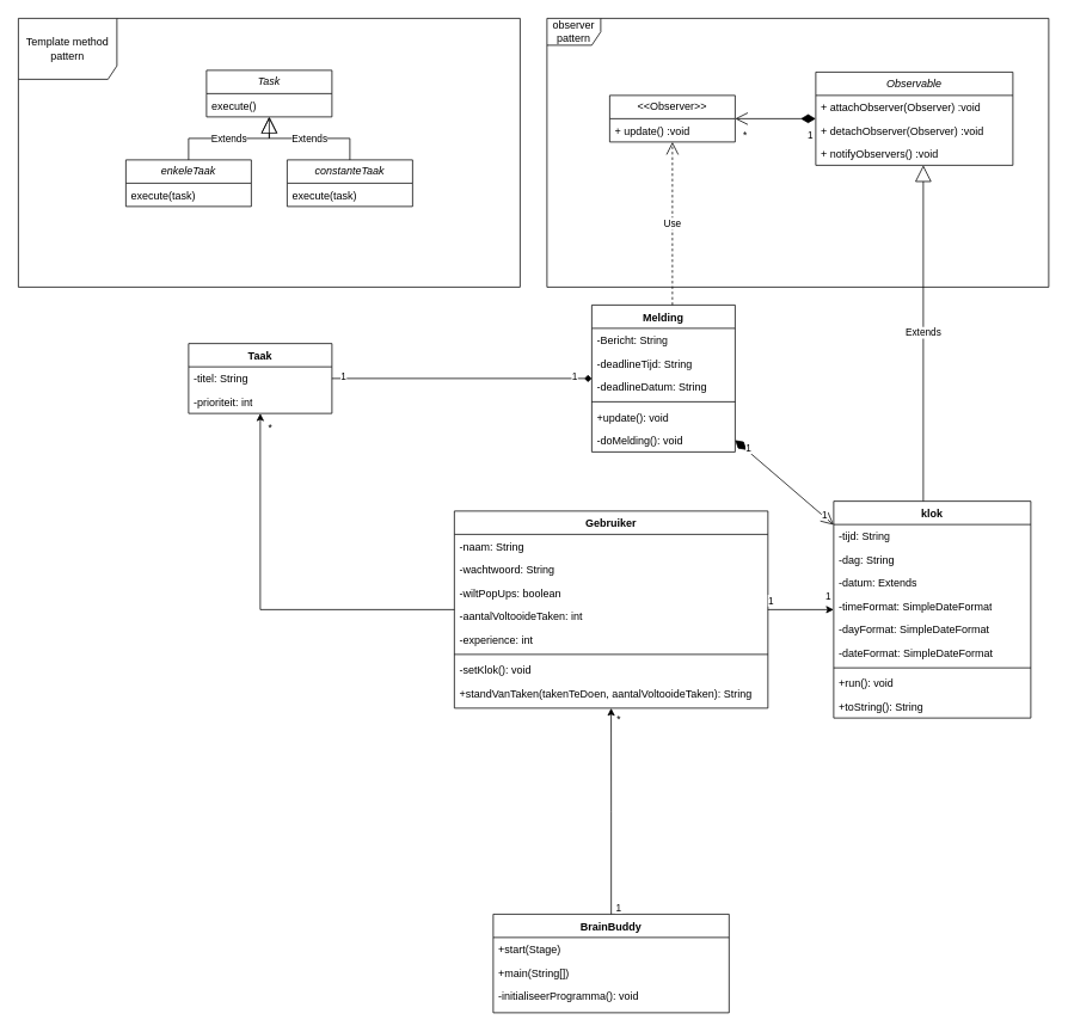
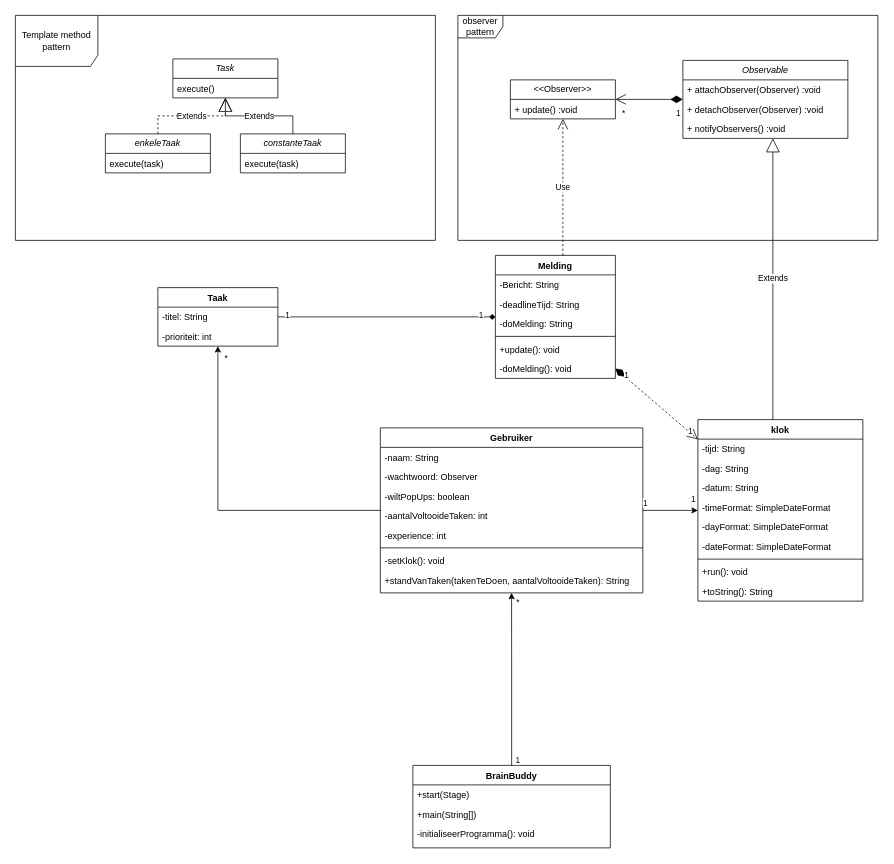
  <mxCell id="0" />
  <mxCell id="1" parent="0" />
  <mxCell id="2" value="Gebruiker" style="swimlane;fontStyle=1;align=center;verticalAlign=top;childLayout=stackLayout;horizontal=1;startSize=26;horizontalStack=0;resizeParent=1;resizeLast=0;collapsible=1;marginBottom=0;rounded=0;shadow=0;strokeWidth=1;" parent="1" vertex="1"><mxGeometry x="506.63" y="570" width="349.99" height="220" as="geometry"><mxRectangle x="460" y="70" width="160" height="26" as="alternateBounds" /></mxGeometry></mxCell>
  <mxCell id="3" value="-naam: String" style="text;align=left;verticalAlign=top;spacingLeft=4;spacingRight=4;overflow=hidden;rotatable=0;points=[[0,0.5],[1,0.5]];portConstraint=eastwest;" parent="2" vertex="1"><mxGeometry y="26" width="349.99" height="26" as="geometry" /></mxCell>
- <mxCell id="4" value="-wachtwoord: String" style="text;align=left;verticalAlign=top;spacingLeft=4;spacingRight=4;overflow=hidden;rotatable=0;points=[[0,0.5],[1,0.5]];portConstraint=eastwest;rounded=0;shadow=0;html=0;" parent="2" vertex="1"><mxGeometry y="52" width="349.99" height="26" as="geometry" /></mxCell>
+ <mxCell id="4" value="-wachtwoord: Observer" style="text;align=left;verticalAlign=top;spacingLeft=4;spacingRight=4;overflow=hidden;rotatable=0;points=[[0,0.5],[1,0.5]];portConstraint=eastwest;rounded=0;shadow=0;html=0;" parent="2" vertex="1"><mxGeometry y="52" width="349.99" height="26" as="geometry" /></mxCell>
  <mxCell id="5" value="-wiltPopUps: boolean" style="text;align=left;verticalAlign=top;spacingLeft=4;spacingRight=4;overflow=hidden;rotatable=0;points=[[0,0.5],[1,0.5]];portConstraint=eastwest;rounded=0;shadow=0;html=0;" parent="2" vertex="1"><mxGeometry y="78" width="349.99" height="26" as="geometry" /></mxCell>
  <mxCell id="6" value="-aantalVoltooideTaken: int" style="text;align=left;verticalAlign=top;spacingLeft=4;spacingRight=4;overflow=hidden;rotatable=0;points=[[0,0.5],[1,0.5]];portConstraint=eastwest;rounded=0;shadow=0;html=0;" parent="2" vertex="1"><mxGeometry y="104" width="349.99" height="26" as="geometry" /></mxCell>
  <mxCell id="7" value="-experience: int" style="text;align=left;verticalAlign=top;spacingLeft=4;spacingRight=4;overflow=hidden;rotatable=0;points=[[0,0.5],[1,0.5]];portConstraint=eastwest;rounded=0;shadow=0;html=0;" parent="2" vertex="1"><mxGeometry y="130" width="349.99" height="26" as="geometry" /></mxCell>
  <mxCell id="8" value="" style="line;strokeWidth=1;fillColor=none;align=left;verticalAlign=middle;spacingTop=-1;spacingLeft=3;spacingRight=3;rotatable=0;labelPosition=right;points=[];portConstraint=eastwest;strokeColor=inherit;" vertex="1" parent="2"><mxGeometry y="156" width="349.99" height="8" as="geometry" /></mxCell>
  <mxCell id="9" value="-setKlok(): void" style="text;align=left;verticalAlign=top;spacingLeft=4;spacingRight=4;overflow=hidden;rotatable=0;points=[[0,0.5],[1,0.5]];portConstraint=eastwest;rounded=0;shadow=0;html=0;" vertex="1" parent="2"><mxGeometry y="164" width="349.99" height="26" as="geometry" /></mxCell>
  <mxCell id="10" value="+standVanTaken(takenTeDoen, aantalVoltooideTaken): String" style="text;align=left;verticalAlign=top;spacingLeft=4;spacingRight=4;overflow=hidden;rotatable=0;points=[[0,0.5],[1,0.5]];portConstraint=eastwest;rounded=0;shadow=0;html=0;" vertex="1" parent="2"><mxGeometry y="190" width="349.99" height="26" as="geometry" /></mxCell>
  <mxCell id="11" value="Taak" style="swimlane;fontStyle=1;align=center;verticalAlign=top;childLayout=stackLayout;horizontal=1;startSize=26;horizontalStack=0;resizeParent=1;resizeParentMax=0;resizeLast=0;collapsible=1;marginBottom=0;whiteSpace=wrap;html=1;" parent="1" vertex="1"><mxGeometry x="210" y="383" width="160" height="78" as="geometry" /></mxCell>
  <mxCell id="12" value="-titel: String" style="text;strokeColor=none;fillColor=none;align=left;verticalAlign=top;spacingLeft=4;spacingRight=4;overflow=hidden;rotatable=0;points=[[0,0.5],[1,0.5]];portConstraint=eastwest;whiteSpace=wrap;html=1;" parent="11" vertex="1"><mxGeometry y="26" width="160" height="26" as="geometry" /></mxCell>
  <mxCell id="13" value="-prioriteit: int" style="text;strokeColor=none;fillColor=none;align=left;verticalAlign=top;spacingLeft=4;spacingRight=4;overflow=hidden;rotatable=0;points=[[0,0.5],[1,0.5]];portConstraint=eastwest;whiteSpace=wrap;html=1;" parent="11" vertex="1"><mxGeometry y="52" width="160" height="26" as="geometry" /></mxCell>
  <mxCell id="14" value="Melding" style="swimlane;fontStyle=1;align=center;verticalAlign=top;childLayout=stackLayout;horizontal=1;startSize=26;horizontalStack=0;resizeParent=1;resizeParentMax=0;resizeLast=0;collapsible=1;marginBottom=0;whiteSpace=wrap;html=1;" parent="1" vertex="1"><mxGeometry x="660" y="340" width="160" height="164" as="geometry" /></mxCell>
  <mxCell id="15" value="-Bericht: String" style="text;strokeColor=none;fillColor=none;align=left;verticalAlign=top;spacingLeft=4;spacingRight=4;overflow=hidden;rotatable=0;points=[[0,0.5],[1,0.5]];portConstraint=eastwest;whiteSpace=wrap;html=1;" parent="14" vertex="1"><mxGeometry y="26" width="160" height="26" as="geometry" /></mxCell>
  <mxCell id="16" value="-deadlineTijd: String" style="text;strokeColor=none;fillColor=none;align=left;verticalAlign=top;spacingLeft=4;spacingRight=4;overflow=hidden;rotatable=0;points=[[0,0.5],[1,0.5]];portConstraint=eastwest;whiteSpace=wrap;html=1;" vertex="1" parent="14"><mxGeometry y="52" width="160" height="26" as="geometry" /></mxCell>
- <mxCell id="17" value="-deadlineDatum: String" style="text;strokeColor=none;fillColor=none;align=left;verticalAlign=top;spacingLeft=4;spacingRight=4;overflow=hidden;rotatable=0;points=[[0,0.5],[1,0.5]];portConstraint=eastwest;whiteSpace=wrap;html=1;" vertex="1" parent="14"><mxGeometry y="78" width="160" height="26" as="geometry" /></mxCell>
+ <mxCell id="17" value="-doMelding: String" style="text;strokeColor=none;fillColor=none;align=left;verticalAlign=top;spacingLeft=4;spacingRight=4;overflow=hidden;rotatable=0;points=[[0,0.5],[1,0.5]];portConstraint=eastwest;whiteSpace=wrap;html=1;" vertex="1" parent="14"><mxGeometry y="78" width="160" height="26" as="geometry" /></mxCell>
  <mxCell id="18" value="" style="line;strokeWidth=1;fillColor=none;align=left;verticalAlign=middle;spacingTop=-1;spacingLeft=3;spacingRight=3;rotatable=0;labelPosition=right;points=[];portConstraint=eastwest;strokeColor=inherit;" parent="14" vertex="1"><mxGeometry y="104" width="160" height="8" as="geometry" /></mxCell>
  <mxCell id="19" value="+update(): void" style="text;strokeColor=none;fillColor=none;align=left;verticalAlign=top;spacingLeft=4;spacingRight=4;overflow=hidden;rotatable=0;points=[[0,0.5],[1,0.5]];portConstraint=eastwest;whiteSpace=wrap;html=1;" parent="14" vertex="1"><mxGeometry y="112" width="160" height="26" as="geometry" /></mxCell>
  <mxCell id="20" value="-doMelding(): void" style="text;strokeColor=none;fillColor=none;align=left;verticalAlign=top;spacingLeft=4;spacingRight=4;overflow=hidden;rotatable=0;points=[[0,0.5],[1,0.5]];portConstraint=eastwest;whiteSpace=wrap;html=1;" vertex="1" parent="14"><mxGeometry y="138" width="160" height="26" as="geometry" /></mxCell>
  <mxCell id="21" value="BrainBuddy" style="swimlane;fontStyle=1;align=center;verticalAlign=top;childLayout=stackLayout;horizontal=1;startSize=26;horizontalStack=0;resizeParent=1;resizeLast=0;collapsible=1;marginBottom=0;rounded=0;shadow=0;strokeWidth=1;" parent="1" vertex="1"><mxGeometry x="550.01" y="1020" width="263.25" height="110" as="geometry"><mxRectangle x="230" y="140" width="160" height="26" as="alternateBounds" /></mxGeometry></mxCell>
  <mxCell id="22" value="+start(Stage)" style="text;align=left;verticalAlign=top;spacingLeft=4;spacingRight=4;overflow=hidden;rotatable=0;points=[[0,0.5],[1,0.5]];portConstraint=eastwest;" parent="21" vertex="1"><mxGeometry y="26" width="263.25" height="26" as="geometry" /></mxCell>
  <mxCell id="23" value="+main(String[])" style="text;align=left;verticalAlign=top;spacingLeft=4;spacingRight=4;overflow=hidden;rotatable=0;points=[[0,0.5],[1,0.5]];portConstraint=eastwest;" parent="21" vertex="1"><mxGeometry y="52" width="263.25" height="26" as="geometry" /></mxCell>
  <mxCell id="24" value="-initialiseerProgramma(): void" style="text;align=left;verticalAlign=top;spacingLeft=4;spacingRight=4;overflow=hidden;rotatable=0;points=[[0,0.5],[1,0.5]];portConstraint=eastwest;" parent="21" vertex="1"><mxGeometry y="78" width="263.25" height="26" as="geometry" /></mxCell>
  <mxCell id="25" style="edgeStyle=orthogonalEdgeStyle;rounded=0;orthogonalLoop=1;jettySize=auto;html=1;" parent="1" source="21" target="2" edge="1"><mxGeometry relative="1" as="geometry" /></mxCell>
  <mxCell id="26" value="*" style="edgeLabel;html=1;align=center;verticalAlign=middle;resizable=0;points=[];" vertex="1" connectable="0" parent="25"><mxGeometry x="0.779" y="-1" relative="1" as="geometry"><mxPoint x="7" y="-14" as="offset" /></mxGeometry></mxCell>
  <mxCell id="27" value="1" style="edgeLabel;html=1;align=center;verticalAlign=middle;resizable=0;points=[];" vertex="1" connectable="0" parent="25"><mxGeometry x="-0.93" relative="1" as="geometry"><mxPoint x="8" as="offset" /></mxGeometry></mxCell>
  <mxCell id="28" style="edgeStyle=orthogonalEdgeStyle;rounded=0;orthogonalLoop=1;jettySize=auto;html=1;" parent="1" source="2" target="11" edge="1"><mxGeometry relative="1" as="geometry" /></mxCell>
  <mxCell id="29" value="*" style="edgeLabel;html=1;align=center;verticalAlign=middle;resizable=0;points=[];" vertex="1" connectable="0" parent="28"><mxGeometry x="0.872" y="-2" relative="1" as="geometry"><mxPoint x="8" y="-12" as="offset" /></mxGeometry></mxCell>
  <mxCell id="30" style="edgeStyle=orthogonalEdgeStyle;rounded=0;orthogonalLoop=1;jettySize=auto;html=1;endArrow=diamond;" parent="1" source="11" target="14" edge="1"><mxGeometry relative="1" as="geometry" /></mxCell>
  <mxCell id="31" value="1" style="edgeLabel;html=1;align=center;verticalAlign=middle;resizable=0;points=[];" vertex="1" connectable="0" parent="30"><mxGeometry x="-0.92" y="3" relative="1" as="geometry"><mxPoint as="offset" /></mxGeometry></mxCell>
  <mxCell id="32" value="1" style="edgeLabel;html=1;align=center;verticalAlign=middle;resizable=0;points=[];" vertex="1" connectable="0" parent="30"><mxGeometry x="0.86" y="3" relative="1" as="geometry"><mxPoint as="offset" /></mxGeometry></mxCell>
  <mxCell id="33" value="&amp;lt;&amp;lt;Observer&amp;gt;&amp;gt;" style="swimlane;fontStyle=0;childLayout=stackLayout;horizontal=1;startSize=26;fillColor=none;horizontalStack=0;resizeParent=1;resizeParentMax=0;resizeLast=0;collapsible=1;marginBottom=0;whiteSpace=wrap;html=1;" parent="1" vertex="1"><mxGeometry x="680" y="106" width="140" height="52" as="geometry" /></mxCell>
  <mxCell id="34" value="+ update() :void" style="text;strokeColor=none;fillColor=none;align=left;verticalAlign=top;spacingLeft=4;spacingRight=4;overflow=hidden;rotatable=0;points=[[0,0.5],[1,0.5]];portConstraint=eastwest;whiteSpace=wrap;html=1;" parent="33" vertex="1"><mxGeometry y="26" width="140" height="26" as="geometry" /></mxCell>
  <mxCell id="35" value="&lt;i&gt;Observable&lt;/i&gt;" style="swimlane;fontStyle=0;childLayout=stackLayout;horizontal=1;startSize=26;fillColor=none;horizontalStack=0;resizeParent=1;resizeParentMax=0;resizeLast=0;collapsible=1;marginBottom=0;whiteSpace=wrap;html=1;" parent="1" vertex="1"><mxGeometry x="910" y="80" width="220" height="104" as="geometry" /></mxCell>
  <mxCell id="36" value="+ attachObserver(Observer) :void" style="text;strokeColor=none;fillColor=none;align=left;verticalAlign=top;spacingLeft=4;spacingRight=4;overflow=hidden;rotatable=0;points=[[0,0.5],[1,0.5]];portConstraint=eastwest;whiteSpace=wrap;html=1;" parent="35" vertex="1"><mxGeometry y="26" width="220" height="26" as="geometry" /></mxCell>
  <mxCell id="37" value="+ detachObserver(Observer) :void" style="text;strokeColor=none;fillColor=none;align=left;verticalAlign=top;spacingLeft=4;spacingRight=4;overflow=hidden;rotatable=0;points=[[0,0.5],[1,0.5]];portConstraint=eastwest;whiteSpace=wrap;html=1;" parent="35" vertex="1"><mxGeometry y="52" width="220" height="26" as="geometry" /></mxCell>
  <mxCell id="38" value="+ notifyObservers() :void" style="text;strokeColor=none;fillColor=none;align=left;verticalAlign=top;spacingLeft=4;spacingRight=4;overflow=hidden;rotatable=0;points=[[0,0.5],[1,0.5]];portConstraint=eastwest;whiteSpace=wrap;html=1;" parent="35" vertex="1"><mxGeometry y="78" width="220" height="26" as="geometry" /></mxCell>
  <mxCell id="39" value="" style="endArrow=open;html=1;endSize=12;startArrow=diamondThin;startSize=14;startFill=1;edgeStyle=orthogonalEdgeStyle;align=left;verticalAlign=bottom;rounded=0;" parent="1" source="35" target="33" edge="1"><mxGeometry x="-1" y="3" relative="1" as="geometry"><mxPoint x="710" y="250" as="sourcePoint" /><mxPoint x="870" y="250" as="targetPoint" /><mxPoint as="offset" /></mxGeometry></mxCell>
  <mxCell id="40" value="*" style="edgeLabel;html=1;align=center;verticalAlign=middle;resizable=0;points=[];" vertex="1" connectable="0" parent="39"><mxGeometry x="0.605" y="-1" relative="1" as="geometry"><mxPoint x="-8" y="19" as="offset" /></mxGeometry></mxCell>
  <mxCell id="41" value="1" style="edgeLabel;html=1;align=center;verticalAlign=middle;resizable=0;points=[];" vertex="1" connectable="0" parent="39"><mxGeometry x="-0.84" y="-1" relative="1" as="geometry"><mxPoint y="19" as="offset" /></mxGeometry></mxCell>
  <mxCell id="42" value="observer pattern" style="shape=umlFrame;whiteSpace=wrap;html=1;pointerEvents=0;" parent="1" vertex="1"><mxGeometry x="610" y="20" width="560" height="300" as="geometry" /></mxCell>
  <mxCell id="43" value="Template method pattern" style="shape=umlFrame;whiteSpace=wrap;html=1;pointerEvents=0;width=110;height=68;" parent="1" vertex="1"><mxGeometry x="20" y="20" width="560" height="300" as="geometry" /></mxCell>
  <mxCell id="44" value="&lt;i&gt;Task&lt;/i&gt;" style="swimlane;fontStyle=0;childLayout=stackLayout;horizontal=1;startSize=26;fillColor=none;horizontalStack=0;resizeParent=1;resizeParentMax=0;resizeLast=0;collapsible=1;marginBottom=0;whiteSpace=wrap;html=1;" parent="1" vertex="1"><mxGeometry x="230" y="78" width="140" height="52" as="geometry" /></mxCell>
  <mxCell id="45" value="execute()" style="text;strokeColor=none;fillColor=none;align=left;verticalAlign=top;spacingLeft=4;spacingRight=4;overflow=hidden;rotatable=0;points=[[0,0.5],[1,0.5]];portConstraint=eastwest;whiteSpace=wrap;html=1;" parent="44" vertex="1"><mxGeometry y="26" width="140" height="26" as="geometry" /></mxCell>
  <mxCell id="46" value="&lt;i&gt;enkeleTaak&lt;/i&gt;" style="swimlane;fontStyle=0;childLayout=stackLayout;horizontal=1;startSize=26;fillColor=none;horizontalStack=0;resizeParent=1;resizeParentMax=0;resizeLast=0;collapsible=1;marginBottom=0;whiteSpace=wrap;html=1;" parent="1" vertex="1"><mxGeometry x="140" y="178" width="140" height="52" as="geometry" /></mxCell>
  <mxCell id="47" value="execute(task)" style="text;strokeColor=none;fillColor=none;align=left;verticalAlign=top;spacingLeft=4;spacingRight=4;overflow=hidden;rotatable=0;points=[[0,0.5],[1,0.5]];portConstraint=eastwest;whiteSpace=wrap;html=1;" parent="46" vertex="1"><mxGeometry y="26" width="140" height="26" as="geometry" /></mxCell>
  <mxCell id="48" value="&lt;i&gt;constanteTaak&lt;/i&gt;" style="swimlane;fontStyle=0;childLayout=stackLayout;horizontal=1;startSize=26;fillColor=none;horizontalStack=0;resizeParent=1;resizeParentMax=0;resizeLast=0;collapsible=1;marginBottom=0;whiteSpace=wrap;html=1;" parent="1" vertex="1"><mxGeometry y="178" width="140" height="52" as="geometry" x="320" /></mxCell>
  <mxCell id="49" value="execute(task)" style="text;strokeColor=none;fillColor=none;align=left;verticalAlign=top;spacingLeft=4;spacingRight=4;overflow=hidden;rotatable=0;points=[[0,0.5],[1,0.5]];portConstraint=eastwest;whiteSpace=wrap;html=1;" parent="48" vertex="1"><mxGeometry y="26" width="140" height="26" as="geometry" /></mxCell>
- <mxCell id="50" value="Extends" style="endArrow=block;endSize=16;endFill=0;html=1;rounded=0;edgeStyle=elbowEdgeStyle;elbow=vertical;" parent="1" source="46" target="44" edge="1"><mxGeometry width="160" relative="1" as="geometry"><mxPoint x="150" y="198" as="sourcePoint" /><mxPoint x="310" y="198" as="targetPoint" /></mxGeometry></mxCell>
+ <mxCell id="50" value="Extends" style="endArrow=block;endSize=16;endFill=0;html=1;rounded=0;edgeStyle=elbowEdgeStyle;elbow=vertical;dashed=1;" parent="1" source="46" target="44" edge="1"><mxGeometry width="160" relative="1" as="geometry"><mxPoint x="150" y="198" as="sourcePoint" /><mxPoint x="310" y="198" as="targetPoint" /></mxGeometry></mxCell>
  <mxCell id="51" value="Extends" style="endArrow=open;endSize=16;endFill=0;html=1;rounded=0;edgeStyle=elbowEdgeStyle;elbow=vertical;" parent="1" source="48" target="44" edge="1"><mxGeometry width="160" relative="1" as="geometry"><mxPoint x="229" y="188" as="sourcePoint" /><mxPoint x="281" y="140" as="targetPoint" /></mxGeometry></mxCell>
  <mxCell id="52" value="1" style="edgeStyle=orthogonalEdgeStyle;rounded=0;orthogonalLoop=1;jettySize=auto;html=1;" parent="1" source="2" target="54" edge="1"><mxGeometry x="-0.908" y="10" relative="1" as="geometry"><mxPoint x="597" y="678" as="sourcePoint" /><mxPoint x="970" y="560" as="targetPoint" /><mxPoint as="offset" /></mxGeometry></mxCell>
  <mxCell id="53" value="1" style="edgeLabel;html=1;align=center;verticalAlign=middle;resizable=0;points=[];" vertex="1" connectable="0" parent="52"><mxGeometry x="0.816" y="1" relative="1" as="geometry"><mxPoint y="-15" as="offset" /></mxGeometry></mxCell>
  <mxCell id="54" value="klok" style="swimlane;fontStyle=1;align=center;verticalAlign=top;childLayout=stackLayout;horizontal=1;startSize=26;horizontalStack=0;resizeParent=1;resizeParentMax=0;resizeLast=0;collapsible=1;marginBottom=0;whiteSpace=wrap;html=1;" parent="1" vertex="1"><mxGeometry x="930" y="559" width="220" height="242" as="geometry" /></mxCell>
  <mxCell id="55" value="-tijd: String" style="text;strokeColor=none;fillColor=none;align=left;verticalAlign=top;spacingLeft=4;spacingRight=4;overflow=hidden;rotatable=0;points=[[0,0.5],[1,0.5]];portConstraint=eastwest;whiteSpace=wrap;html=1;" parent="54" vertex="1"><mxGeometry y="26" width="220" height="26" as="geometry" /></mxCell>
  <mxCell id="56" value="-dag: String" style="text;strokeColor=none;fillColor=none;align=left;verticalAlign=top;spacingLeft=4;spacingRight=4;overflow=hidden;rotatable=0;points=[[0,0.5],[1,0.5]];portConstraint=eastwest;whiteSpace=wrap;html=1;" vertex="1" parent="54"><mxGeometry y="52" width="220" height="26" as="geometry" /></mxCell>
- <mxCell id="57" value="-datum: Extends" style="text;strokeColor=none;fillColor=none;align=left;verticalAlign=top;spacingLeft=4;spacingRight=4;overflow=hidden;rotatable=0;points=[[0,0.5],[1,0.5]];portConstraint=eastwest;whiteSpace=wrap;html=1;" vertex="1" parent="54"><mxGeometry y="78" width="220" height="26" as="geometry" /></mxCell>
+ <mxCell id="57" value="-datum: String" style="text;strokeColor=none;fillColor=none;align=left;verticalAlign=top;spacingLeft=4;spacingRight=4;overflow=hidden;rotatable=0;points=[[0,0.5],[1,0.5]];portConstraint=eastwest;whiteSpace=wrap;html=1;" vertex="1" parent="54"><mxGeometry y="78" width="220" height="26" as="geometry" /></mxCell>
  <mxCell id="58" value="-timeFormat: SimpleDateFormat" style="text;strokeColor=none;fillColor=none;align=left;verticalAlign=top;spacingLeft=4;spacingRight=4;overflow=hidden;rotatable=0;points=[[0,0.5],[1,0.5]];portConstraint=eastwest;whiteSpace=wrap;html=1;" vertex="1" parent="54"><mxGeometry y="104" width="220" height="26" as="geometry" /></mxCell>
  <mxCell id="59" value="-dayFormat: SimpleDateFormat" style="text;strokeColor=none;fillColor=none;align=left;verticalAlign=top;spacingLeft=4;spacingRight=4;overflow=hidden;rotatable=0;points=[[0,0.5],[1,0.5]];portConstraint=eastwest;whiteSpace=wrap;html=1;" vertex="1" parent="54"><mxGeometry y="130" width="220" height="26" as="geometry" /></mxCell>
  <mxCell id="60" value="-dateFormat: SimpleDateFormat" style="text;strokeColor=none;fillColor=none;align=left;verticalAlign=top;spacingLeft=4;spacingRight=4;overflow=hidden;rotatable=0;points=[[0,0.5],[1,0.5]];portConstraint=eastwest;whiteSpace=wrap;html=1;" vertex="1" parent="54"><mxGeometry y="156" width="220" height="26" as="geometry" /></mxCell>
  <mxCell id="61" value="" style="line;strokeWidth=1;fillColor=none;align=left;verticalAlign=middle;spacingTop=-1;spacingLeft=3;spacingRight=3;rotatable=0;labelPosition=right;points=[];portConstraint=eastwest;strokeColor=inherit;" parent="54" vertex="1"><mxGeometry y="182" width="220" height="8" as="geometry" /></mxCell>
  <mxCell id="62" value="+run(): void" style="text;strokeColor=none;fillColor=none;align=left;verticalAlign=top;spacingLeft=4;spacingRight=4;overflow=hidden;rotatable=0;points=[[0,0.5],[1,0.5]];portConstraint=eastwest;whiteSpace=wrap;html=1;" parent="54" vertex="1"><mxGeometry y="190" width="220" height="26" as="geometry" /></mxCell>
  <mxCell id="63" value="+toString(): String" style="text;strokeColor=none;fillColor=none;align=left;verticalAlign=top;spacingLeft=4;spacingRight=4;overflow=hidden;rotatable=0;points=[[0,0.5],[1,0.5]];portConstraint=eastwest;whiteSpace=wrap;html=1;" parent="54" vertex="1"><mxGeometry y="216" width="220" height="26" as="geometry" /></mxCell>
  <mxCell id="64" value="Use" style="endArrow=open;endSize=12;dashed=1;html=1;rounded=0;edgeStyle=elbowEdgeStyle;" parent="1" source="14" target="33" edge="1"><mxGeometry width="160" relative="1" as="geometry"><mxPoint x="640" y="670" as="sourcePoint" /><mxPoint x="800" y="670" as="targetPoint" /></mxGeometry></mxCell>
  <mxCell id="65" value="Extends" style="endArrow=block;endSize=16;endFill=0;html=1;rounded=0;edgeStyle=elbowEdgeStyle;" parent="1" source="54" target="35" edge="1"><mxGeometry width="160" relative="1" as="geometry"><mxPoint x="600" y="590" as="sourcePoint" /><mxPoint x="760" y="590" as="targetPoint" /></mxGeometry></mxCell>
- <mxCell id="66" value="" style="endArrow=open;html=1;endSize=12;startArrow=diamondThin;startSize=14;startFill=1;align=left;verticalAlign=bottom;rounded=0;" edge="1" parent="1" source="14" target="54"><mxGeometry x="-1" y="3" relative="1" as="geometry"><mxPoint x="980" y="142" as="sourcePoint" /><mxPoint x="830" y="142" as="targetPoint" /><mxPoint as="offset" /></mxGeometry></mxCell>
+ <mxCell id="66" value="" style="endArrow=open;html=1;endSize=12;startArrow=diamondThin;startSize=14;startFill=1;align=left;verticalAlign=bottom;rounded=0;dashed=1;" edge="1" parent="1" source="14" target="54"><mxGeometry x="-1" y="3" relative="1" as="geometry"><mxPoint x="980" y="142" as="sourcePoint" /><mxPoint x="830" y="142" as="targetPoint" /><mxPoint as="offset" /></mxGeometry></mxCell>
  <mxCell id="67" value="1" style="edgeLabel;html=1;align=center;verticalAlign=middle;resizable=0;points=[];" vertex="1" connectable="0" parent="66"><mxGeometry x="-0.766" y="3" relative="1" as="geometry"><mxPoint as="offset" /></mxGeometry></mxCell>
  <mxCell id="68" value="1" style="edgeLabel;html=1;align=center;verticalAlign=middle;resizable=0;points=[];" vertex="1" connectable="0" parent="66"><mxGeometry x="0.776" y="2" relative="1" as="geometry"><mxPoint as="offset" /></mxGeometry></mxCell>
